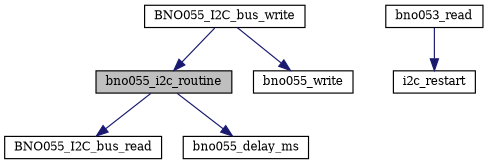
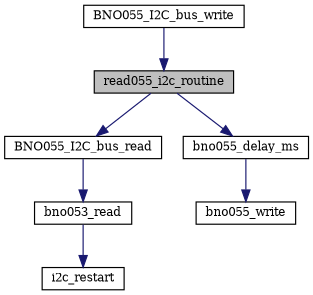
  digraph {
    fontname="DejaVu Serif"
    rankdir=TB
    node [color=black fillcolor=white fontname="DejaVu Serif" fontsize=10 shape=record style=filled]
    edge [color=midnightblue fontname="DejaVu Serif" fontsize=10 labelfontname=Helvetica labelfontsize=10 style=solid]
-   n1 [fillcolor=grey75 fontcolor=black height=0.2 label=bno055_i2c_routine width=0.4]
+   n1 [fillcolor=grey75 fontcolor=black height=0.2 label=read055_i2c_routine width=0.4]
    n2 [height=0.2 label=BNO055_I2C_bus_read width=0.4]
    n3 [height=0.2 label=bno055_delay_ms width=0.4]
    n4 [height=0.2 label=BNO055_I2C_bus_write width=0.4]
    n5 [height=0.2 label=bno055_write width=0.4]
    n6 [height=0.2 label=bno053_read width=0.4]
    n7 [height=0.2 label=i2c_restart width=0.4]
    n1 -> n2
    n1 -> n3
+   n2 -> n6
    n4 -> n1
-   n4 -> n5
+   n3 -> n5
    n6 -> n7
  }
